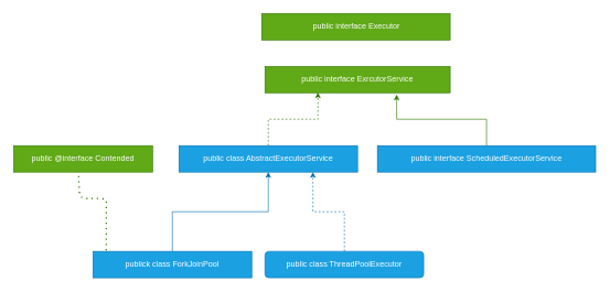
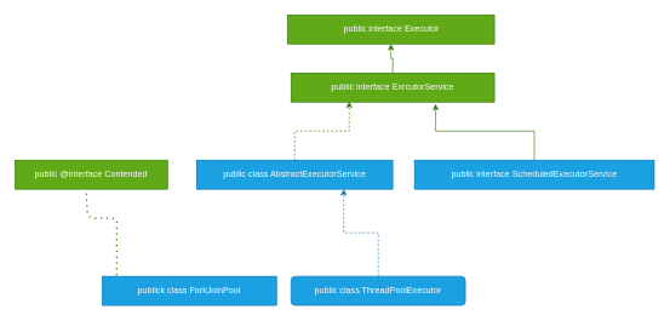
  <mxCell id="0" />
  <mxCell id="1" parent="0" />
- <mxCell id="2" value="" style="edgeStyle=orthogonalEdgeStyle;rounded=0;orthogonalLoop=1;jettySize=auto;html=1;fillColor=#1ba1e2;strokeColor=#006EAF;" edge="1" parent="1" source="3" target="5"><mxGeometry relative="1" as="geometry" /></mxCell>
  <mxCell id="3" value="publick class ForkJoinPool" style="rounded=0;whiteSpace=wrap;html=1;fillColor=#1ba1e2;strokeColor=#006EAF;fontColor=#ffffff;" vertex="1" parent="1"><mxGeometry x="140" y="380" width="240" height="40" as="geometry" /></mxCell>
  <mxCell id="4" style="edgeStyle=orthogonalEdgeStyle;rounded=0;orthogonalLoop=1;jettySize=auto;html=1;entryX=0.286;entryY=0.985;entryDx=0;entryDy=0;entryPerimeter=0;dashed=1;fillColor=#60a917;strokeColor=#2D7600;" edge="1" parent="1" source="5" target="13"><mxGeometry relative="1" as="geometry" /></mxCell>
  <mxCell id="5" value="public class AbstractExecutorService" style="rounded=0;whiteSpace=wrap;html=1;fillColor=#1ba1e2;strokeColor=#006EAF;fontColor=#ffffff;" vertex="1" parent="1"><mxGeometry x="270" y="220" width="270" height="40" as="geometry" /></mxCell>
  <mxCell id="6" style="edgeStyle=orthogonalEdgeStyle;rounded=0;orthogonalLoop=1;jettySize=auto;html=1;entryX=0.75;entryY=1;entryDx=0;entryDy=0;fillColor=#1ba1e2;strokeColor=#006EAF;dashed=1;" edge="1" parent="1" source="7" target="5"><mxGeometry relative="1" as="geometry" /></mxCell>
  <mxCell id="7" value="public class ThreadPoolExecutor" style="whiteSpace=wrap;html=1;fillColor=#1ba1e2;strokeColor=#006EAF;fontColor=#ffffff;rounded=1;" vertex="1" parent="1"><mxGeometry x="400" y="380" width="240" height="40" as="geometry" /></mxCell>
  <mxCell id="8" style="edgeStyle=orthogonalEdgeStyle;rounded=0;orthogonalLoop=1;jettySize=auto;html=1;entryX=0.711;entryY=1.065;entryDx=0;entryDy=0;entryPerimeter=0;fillColor=#60a917;strokeColor=#2D7600;" edge="1" parent="1" source="9" target="13"><mxGeometry relative="1" as="geometry" /></mxCell>
  <mxCell id="9" value="public interface ScheduledExecutorService" style="rounded=0;whiteSpace=wrap;html=1;fillColor=#1ba1e2;strokeColor=#006EAF;fontColor=#ffffff;" vertex="1" parent="1"><mxGeometry x="570" y="220" width="330" height="40" as="geometry" /></mxCell>
  <mxCell id="10" value="public @interface Contended" style="rounded=0;whiteSpace=wrap;html=1;fillColor=#60a917;strokeColor=#2D7600;fontColor=#ffffff;" vertex="1" parent="1"><mxGeometry x="20" y="220" width="210" height="40" as="geometry" /></mxCell>
  <mxCell id="11" value="" style="endArrow=none;dashed=1;html=1;dashPattern=1 3;strokeWidth=2;exitX=0.083;exitY=-0.035;exitDx=0;exitDy=0;exitPerimeter=0;fillColor=#60a917;strokeColor=#2D7600;" edge="1" parent="1" source="3"><mxGeometry width="50" height="50" relative="1" as="geometry"><mxPoint x="450" y="100" as="sourcePoint" /><mxPoint x="118" y="261" as="targetPoint" /><Array as="points"><mxPoint x="160" y="320" /><mxPoint x="160" y="300" /><mxPoint x="120" y="300" /></Array></mxGeometry></mxCell>
+ <mxCell id="12" value="" style="edgeStyle=orthogonalEdgeStyle;rounded=0;orthogonalLoop=1;jettySize=auto;html=1;entryX=0.5;entryY=1;entryDx=0;entryDy=0;fillColor=#60a917;strokeColor=#2D7600;" edge="1" parent="1" source="13" target="14"><mxGeometry relative="1" as="geometry"><mxPoint x="520" y="-10" as="targetPoint" /></mxGeometry></mxCell>
  <mxCell id="13" value="public interface ExrcutorService" style="rounded=0;whiteSpace=wrap;html=1;fillColor=#60a917;strokeColor=#2D7600;fontColor=#ffffff;" vertex="1" parent="1"><mxGeometry x="400" y="100" width="280" height="40" as="geometry" /></mxCell>
  <mxCell id="14" value="&lt;span&gt;public interface Executor&lt;/span&gt;" style="html=1;fillColor=#60a917;strokeColor=#2D7600;fontColor=#ffffff;" vertex="1" parent="1"><mxGeometry x="395" y="20" width="285" height="40" as="geometry" /></mxCell>
